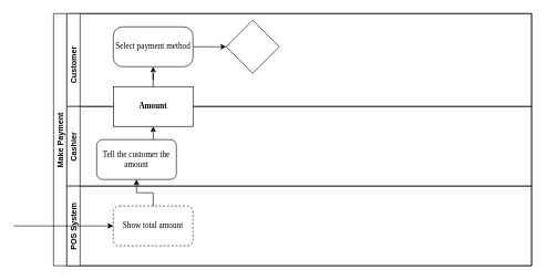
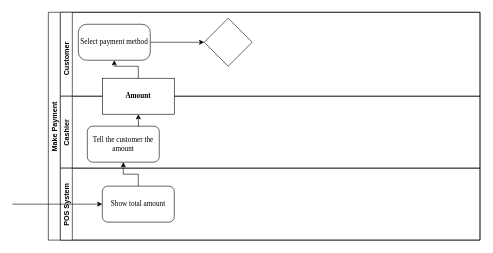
  <mxCell id="0" />
  <mxCell id="1" parent="0" />
  <mxCell id="2" value="Make Payment" style="swimlane;childLayout=stackLayout;resizeParent=1;resizeParentMax=0;horizontal=0;startSize=20;horizontalStack=0;" vertex="1" parent="1"><mxGeometry x="80" y="20" width="720" height="380" as="geometry" /></mxCell>
  <mxCell id="3" value="Customer    " style="swimlane;startSize=20;horizontal=0;" vertex="1" parent="2"><mxGeometry x="20" width="700" height="140" as="geometry" /></mxCell>
  <mxCell id="4" value="" style="edgeStyle=orthogonalEdgeStyle;rounded=0;orthogonalLoop=1;jettySize=auto;html=1;fontFamily=Georgia;" edge="1" parent="3" target="10"><mxGeometry relative="1" as="geometry"><mxPoint x="130" y="240" as="sourcePoint" /></mxGeometry></mxCell>
- <mxCell id="5" value="Select payment method" style="whiteSpace=wrap;html=1;fontFamily=Georgia;rounded=1;arcSize=23;fontStyle=0;" vertex="1" parent="3"><mxGeometry x="70" y="20" width="120" height="60" as="geometry" /></mxCell>
+ <mxCell id="5" value="Select payment method" style="whiteSpace=wrap;html=1;fontFamily=Georgia;rounded=1;arcSize=23;fontStyle=0;" vertex="1" parent="3"><mxGeometry x="30" y="20" width="120" height="60" as="geometry" /></mxCell>
  <mxCell id="6" value="" style="rhombus;whiteSpace=wrap;html=1;fontFamily=Georgia;rounded=1;arcSize=0;fontStyle=0;" vertex="1" parent="3"><mxGeometry x="240" y="10" width="80" height="80" as="geometry" /></mxCell>
  <mxCell id="7" value="" style="edgeStyle=orthogonalEdgeStyle;rounded=0;orthogonalLoop=1;jettySize=auto;html=1;fontFamily=Georgia;" edge="1" parent="3" source="5" target="6"><mxGeometry relative="1" as="geometry" /></mxCell>
  <mxCell id="8" value="Cashier" style="swimlane;startSize=20;horizontal=0;" vertex="1" parent="2"><mxGeometry x="20" y="140" width="700" height="120" as="geometry" /></mxCell>
  <mxCell id="9" value="Tell the customer the amount" style="whiteSpace=wrap;html=1;fontFamily=Georgia;rounded=1;" vertex="1" parent="8"><mxGeometry x="45" y="50" width="120" height="60" as="geometry" /></mxCell>
  <mxCell id="10" value="Amount" style="whiteSpace=wrap;html=1;fontFamily=Georgia;rounded=1;arcSize=0;fontStyle=1" vertex="1" parent="8"><mxGeometry x="70" y="-30" width="120" height="60" as="geometry" /></mxCell>
  <mxCell id="11" value="POS System" style="swimlane;startSize=20;horizontal=0;" vertex="1" parent="2"><mxGeometry x="20" y="260" width="700" height="120" as="geometry" /></mxCell>
- <mxCell id="12" value="Show total amount" style="rounded=1;whiteSpace=wrap;html=1;fontFamily=Georgia;dashed=1;" vertex="1" parent="11"><mxGeometry x="70" y="30" width="120" height="60" as="geometry" /></mxCell>
+ <mxCell id="12" value="Show total amount" style="rounded=1;whiteSpace=wrap;html=1;fontFamily=Georgia;" vertex="1" parent="11"><mxGeometry x="70" y="30" width="120" height="60" as="geometry" /></mxCell>
  <mxCell id="13" value="" style="edgeStyle=orthogonalEdgeStyle;rounded=0;orthogonalLoop=1;jettySize=auto;html=1;fontFamily=Georgia;" edge="1" parent="2" source="12" target="9"><mxGeometry relative="1" as="geometry" /></mxCell>
  <mxCell id="14" value="" style="edgeStyle=orthogonalEdgeStyle;rounded=0;orthogonalLoop=1;jettySize=auto;html=1;fontFamily=Georgia;" edge="1" parent="2" source="10" target="5"><mxGeometry relative="1" as="geometry" /></mxCell>
  <mxCell id="15" value="" style="endArrow=classic;html=1;rounded=0;entryX=0;entryY=0.5;entryDx=0;entryDy=0;" edge="1" parent="1" target="12"><mxGeometry width="50" height="50" relative="1" as="geometry"><mxPoint x="20" y="340" as="sourcePoint" /><mxPoint x="300" y="370" as="targetPoint" /></mxGeometry></mxCell>
